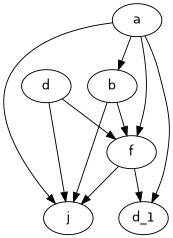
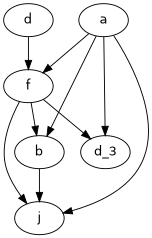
  digraph {
    fontname="DejaVu Sans"
    node [fontname="DejaVu Sans"]
    edge [fontname="DejaVu Sans"]
    n1 [label=a]
    n2 [label=b]
    n3 [label=f]
-   n4 [label=d_1]
+   n4 [label=d_3]
    n5 [label=j]
    n6 [label=d]
    n1 -> n2
    n1 -> n3
    n1 -> n4
    n1 -> n5
-   n2 -> n3
+   n3 -> n2
    n2 -> n5
    n3 -> n4
    n3 -> n5
    n6 -> n3
-   n6 -> n5
  }
